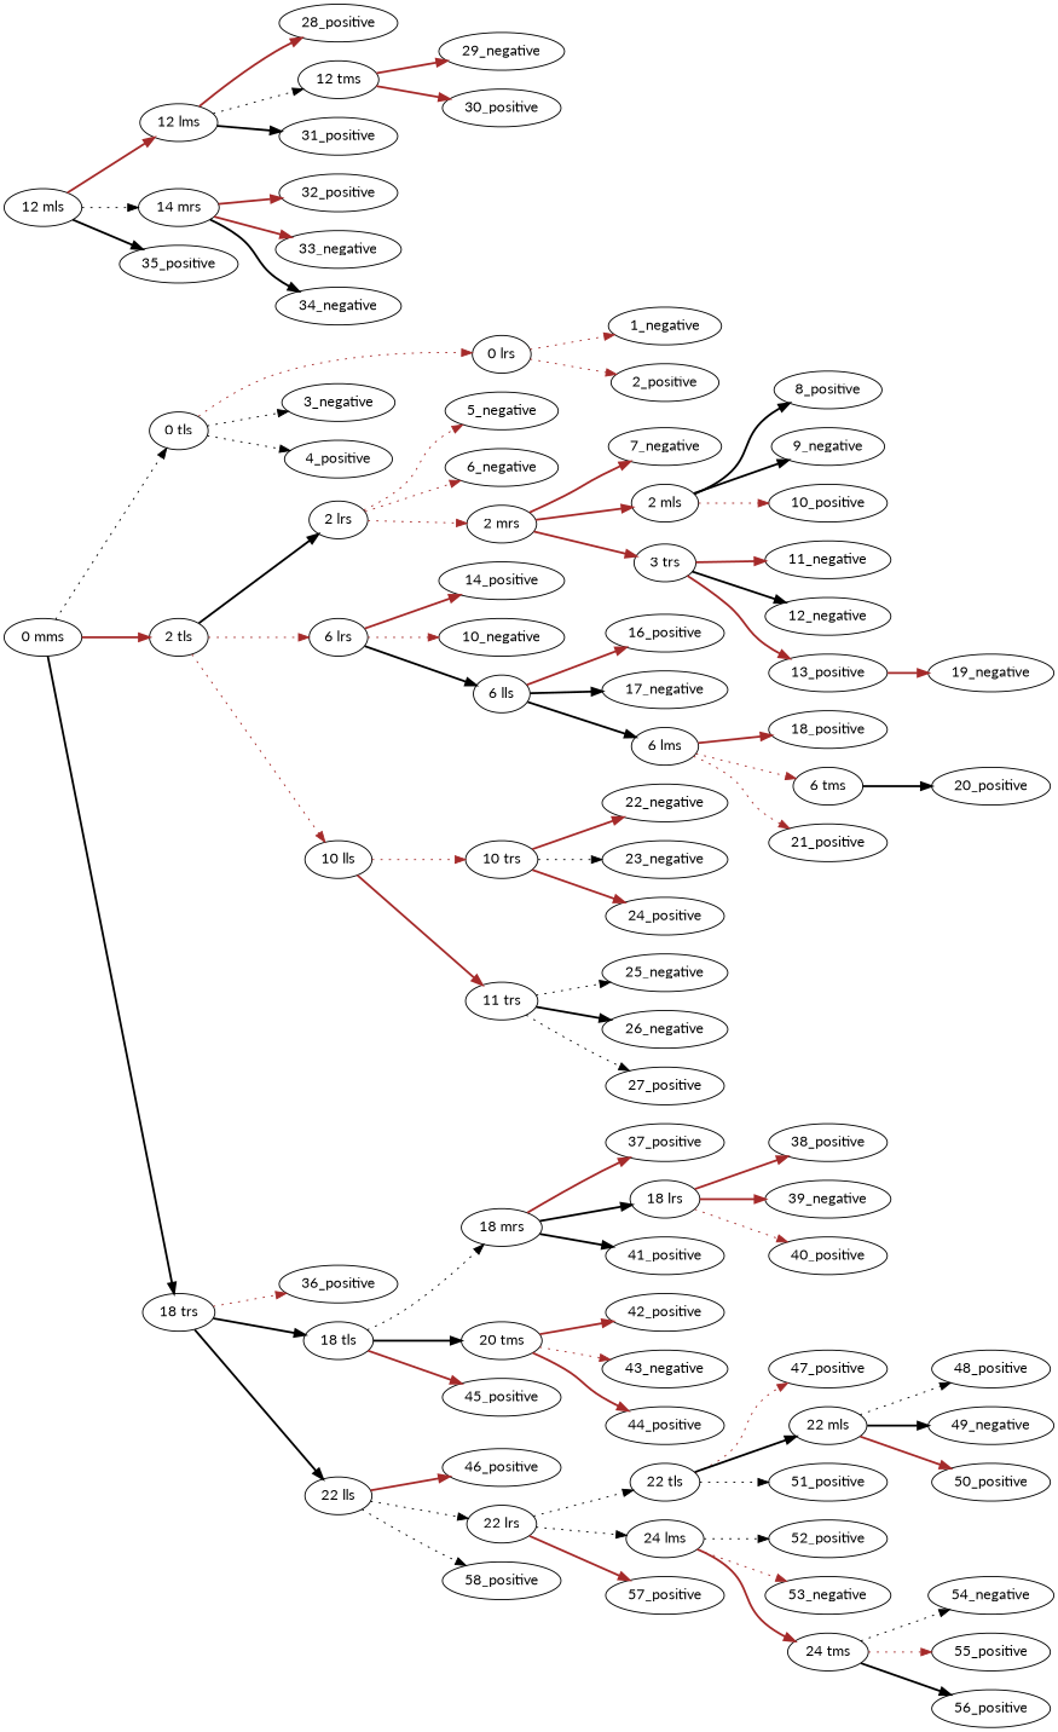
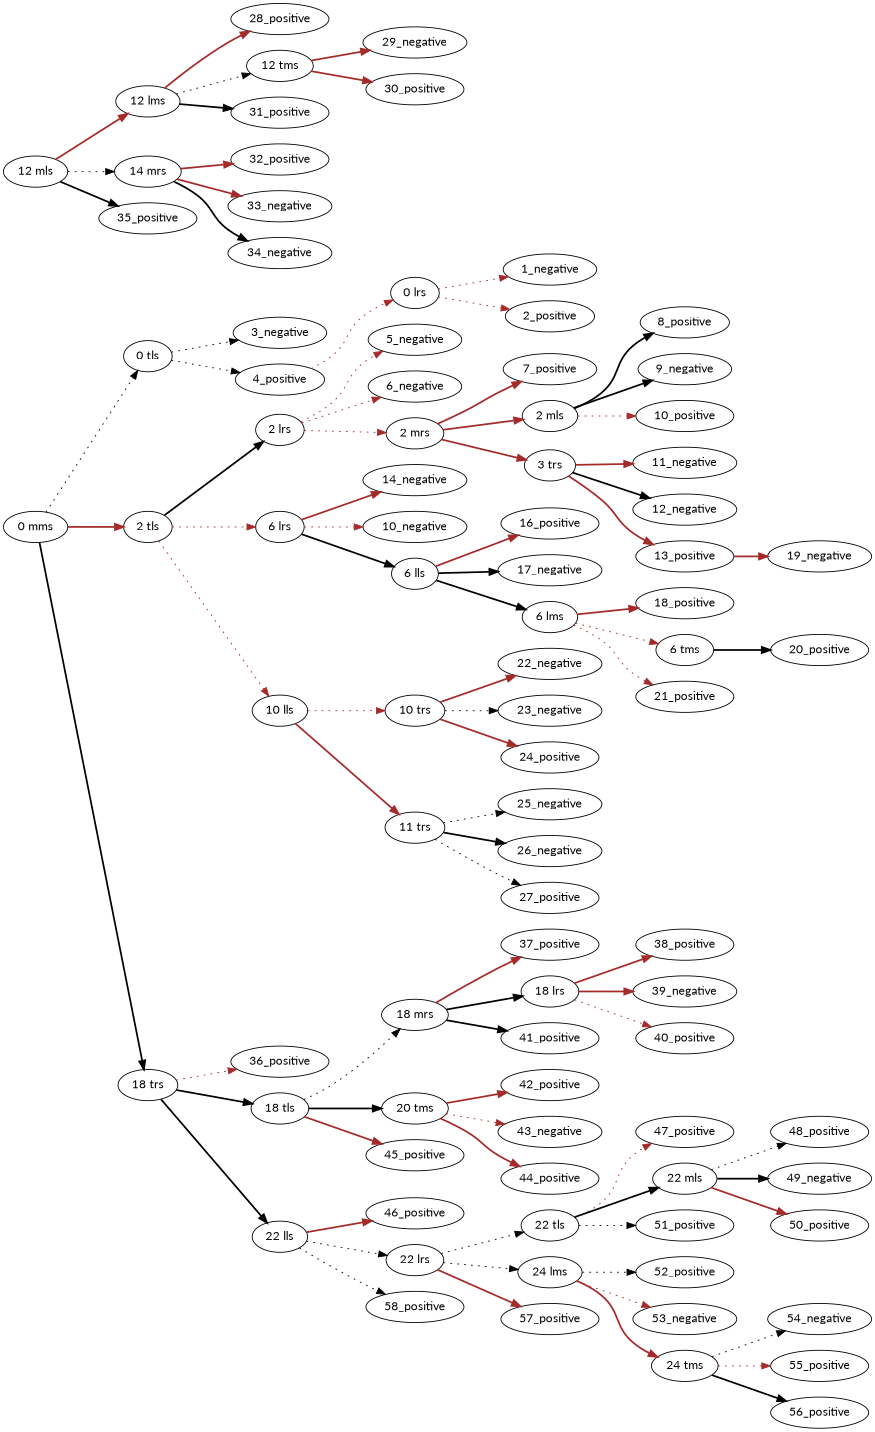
  strict digraph {
    fontname=Lato
    rankdir=LR
    node [fontname=Lato]
    edge [color=brown fontname=Lato style=bold]
    "0 lrs"
    "1_negative"
    "2_positive"
    "0 tls"
    "3_negative"
    "4_positive"
    "0 mms"
    "2 tls"
    "18 trs"
    "2 lrs"
    "6 lrs"
    "10 lls"
    "36_positive"
    "18 tls"
    "22 lls"
    "5_negative"
    "6_negative"
    "2 mrs"
-   "14_negative" [label="14_positive"]
+   "14_negative"
    n20 [label="10_negative"]
    "6 lls"
    "10 trs"
    "11 trs"
    "18 mrs"
    "20 tms"
    "45_positive"
    "46_positive"
    "22 lrs"
    "58_positive"
-   "7_negative"
+   "7_negative" [label="7_positive"]
    "2 mls"
    "3 trs"
    "8_positive"
    "9_negative"
    "10_positive"
    "11_negative"
    "12_negative"
    "13_positive"
    "19_negative"
    "16_positive"
    "17_negative"
    "6 lms"
    "22_negative"
    "23_negative"
    "24_positive"
    "25_negative"
    "26_negative"
    "27_positive"
    "12 mls"
    "12 lms"
    "14 mrs"
    "35_positive"
    "18_positive"
    "6 tms"
    "21_positive"
    "20_positive"
    "28_positive"
    "12 tms"
    "31_positive"
    "32_positive"
    "33_negative"
    "34_negative"
    "29_negative"
    "30_positive"
    "37_positive"
    "18 lrs"
    "41_positive"
    "42_positive"
    "43_negative"
    "44_positive"
    "22 tls"
    "24 lms"
    "57_positive"
    "38_positive"
    "39_negative"
    "40_positive"
    "47_positive"
    "22 mls"
    "51_positive"
    "52_positive"
    "53_negative"
    "24 tms"
    "48_positive"
    "49_negative"
    "50_positive"
    "54_negative"
    n87 [label="55_positive"]
    "56_positive"
    "0 lrs" -> "1_negative" [style=dotted]
    "0 lrs" -> "2_positive" [style=dotted]
-   "0 tls" -> "0 lrs" [style=dotted]
+   "4_positive" -> "0 lrs" [style=dotted]
    "0 tls" -> "3_negative" [color=black style=dotted]
    "0 tls" -> "4_positive" [color=black style=dotted]
    "0 mms" -> "0 tls" [color=black style=dotted]
    "0 mms" -> "2 tls"
    "0 mms" -> "18 trs" [color=black]
    "2 tls" -> "2 lrs" [color=black]
    "2 tls" -> "6 lrs" [style=dotted]
    "2 tls" -> "10 lls" [style=dotted]
    "18 trs" -> "36_positive" [style=dotted]
    "18 trs" -> "18 tls" [color=black]
    "18 trs" -> "22 lls" [color=black]
    "2 lrs" -> "5_negative" [style=dotted]
    "2 lrs" -> "6_negative" [style=dotted]
    "2 lrs" -> "2 mrs" [style=dotted]
    "6 lrs" -> "14_negative"
    "6 lrs" -> n20 [style=dotted]
    "6 lrs" -> "6 lls" [color=black]
    "10 lls" -> "10 trs" [style=dotted]
    "10 lls" -> "11 trs"
    "18 tls" -> "18 mrs" [color=black style=dotted]
    "18 tls" -> "20 tms" [color=black]
    "18 tls" -> "45_positive"
    "22 lls" -> "46_positive"
    "22 lls" -> "22 lrs" [color=black style=dotted]
    "22 lls" -> "58_positive" [color=black style=dotted]
    "2 mrs" -> "7_negative"
    "2 mrs" -> "2 mls"
    "2 mrs" -> "3 trs"
    "6 lls" -> "16_positive"
    "6 lls" -> "17_negative" [color=black]
    "6 lls" -> "6 lms" [color=black]
    "10 trs" -> "22_negative"
    "10 trs" -> "23_negative" [color=black style=dotted]
    "10 trs" -> "24_positive"
    "11 trs" -> "25_negative" [color=black style=dotted]
    "11 trs" -> "26_negative" [color=black]
    "11 trs" -> "27_positive" [color=black style=dotted]
    "18 mrs" -> "37_positive"
    "18 mrs" -> "18 lrs" [color=black]
    "18 mrs" -> "41_positive" [color=black]
    "20 tms" -> "42_positive"
    "20 tms" -> "43_negative" [style=dotted]
    "20 tms" -> "44_positive"
    "22 lrs" -> "22 tls" [color=black style=dotted]
    "22 lrs" -> "24 lms" [color=black style=dotted]
    "22 lrs" -> "57_positive"
    "2 mls" -> "8_positive" [color=black]
    "2 mls" -> "9_negative" [color=black]
    "2 mls" -> "10_positive" [style=dotted]
    "3 trs" -> "11_negative"
    "3 trs" -> "12_negative" [color=black]
    "3 trs" -> "13_positive"
    "13_positive" -> "19_negative"
    "6 lms" -> "18_positive"
    "6 lms" -> "6 tms" [style=dotted]
    "6 lms" -> "21_positive" [style=dotted]
    "12 mls" -> "12 lms"
    "12 mls" -> "14 mrs" [color=black style=dotted]
    "12 mls" -> "35_positive" [color=black]
    "12 lms" -> "28_positive"
    "12 lms" -> "12 tms" [color=black style=dotted]
    "12 lms" -> "31_positive" [color=black]
    "14 mrs" -> "32_positive"
    "14 mrs" -> "33_negative"
    "14 mrs" -> "34_negative" [color=black]
    "6 tms" -> "20_positive" [color=black]
    "12 tms" -> "29_negative"
    "12 tms" -> "30_positive"
    "18 lrs" -> "38_positive"
    "18 lrs" -> "39_negative"
    "18 lrs" -> "40_positive" [style=dotted]
    "22 tls" -> "47_positive" [style=dotted]
    "22 tls" -> "22 mls" [color=black]
    "22 tls" -> "51_positive" [color=black style=dotted]
    "24 lms" -> "52_positive" [color=black style=dotted]
    "24 lms" -> "53_negative" [style=dotted]
    "24 lms" -> "24 tms"
    "22 mls" -> "48_positive" [color=black style=dotted]
    "22 mls" -> "49_negative" [color=black]
    "22 mls" -> "50_positive"
    "24 tms" -> "54_negative" [color=black style=dotted]
    "24 tms" -> n87 [style=dotted]
    "24 tms" -> "56_positive" [color=black]
  }
